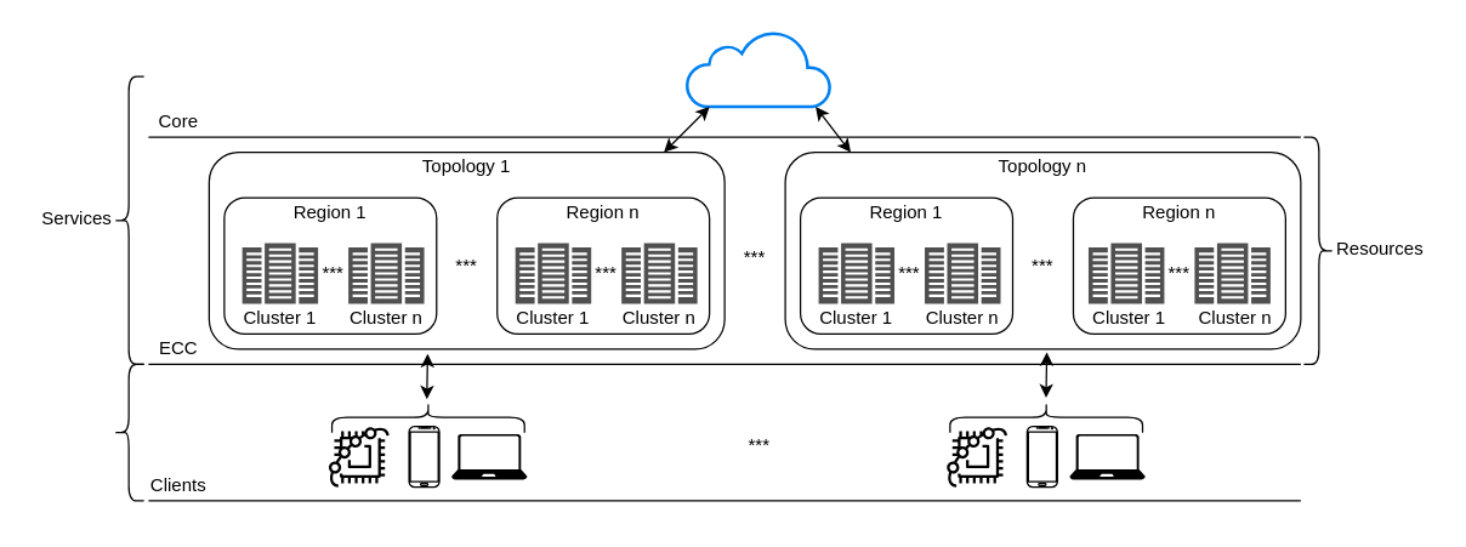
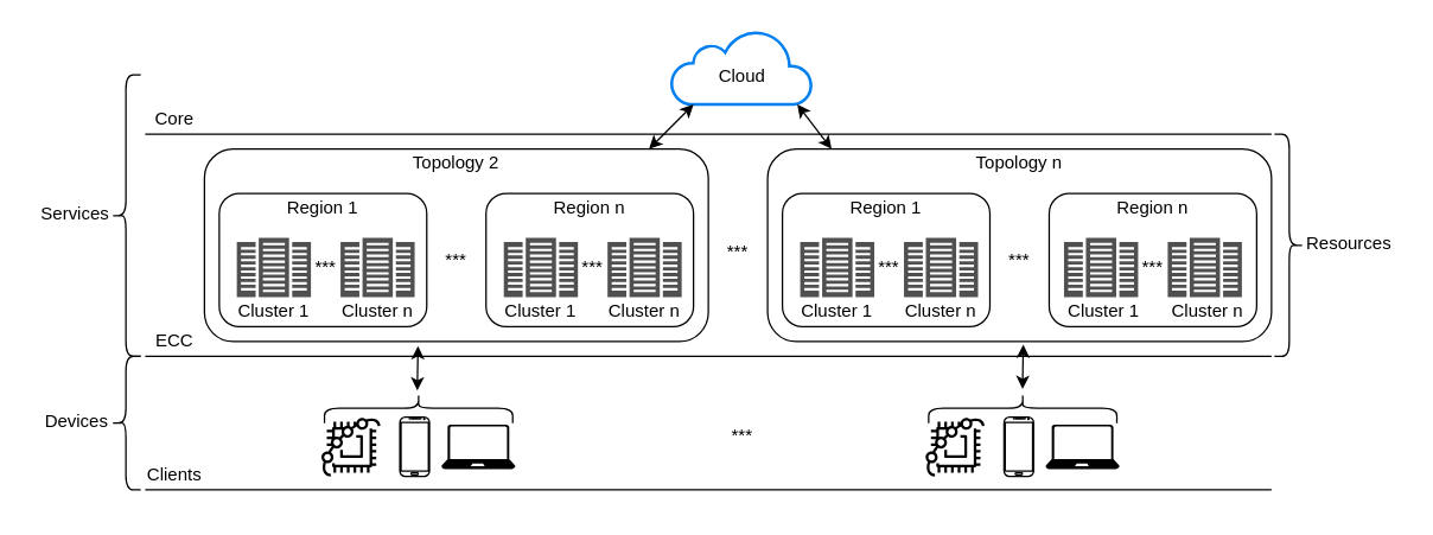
  <mxCell id="0" />
  <mxCell id="1" parent="0" />
  <mxCell id="2" value="" style="html=1;verticalLabelPosition=bottom;align=center;labelBackgroundColor=#ffffff;verticalAlign=middle;strokeWidth=2;strokeColor=#0080F0;shadow=0;dashed=0;shape=mxgraph.ios7.icons.cloud;" vertex="1" parent="1"><mxGeometry x="452" y="20" width="95" height="50" as="geometry" /></mxCell>
+ <mxCell id="3" value="Cloud" style="text;html=1;strokeColor=none;fillColor=none;align=center;verticalAlign=middle;whiteSpace=wrap;rounded=0;" vertex="1" parent="1"><mxGeometry x="479.5" y="43.5" width="40" height="15" as="geometry" /></mxCell>
  <mxCell id="4" value="" style="endArrow=none;html=1;" edge="1" parent="1"><mxGeometry width="50" height="50" relative="1" as="geometry"><mxPoint x="97" y="90" as="sourcePoint" /><mxPoint x="857" y="90" as="targetPoint" /><Array as="points"><mxPoint x="342" y="90" /></Array></mxGeometry></mxCell>
  <mxCell id="5" value="" style="rounded=1;whiteSpace=wrap;html=1;verticalAlign=middle;" vertex="1" parent="1"><mxGeometry x="137" y="100" width="340" height="130" as="geometry" /></mxCell>
  <mxCell id="6" value="" style="rounded=1;whiteSpace=wrap;html=1;verticalAlign=middle;" vertex="1" parent="1"><mxGeometry x="147" y="130" width="140" height="90" as="geometry" /></mxCell>
  <mxCell id="7" value="Cluster 1" style="text;html=1;strokeColor=none;fillColor=none;align=center;verticalAlign=middle;whiteSpace=wrap;rounded=0;" vertex="1" parent="1"><mxGeometry x="153.84" y="200" width="60" height="20" as="geometry" /></mxCell>
  <mxCell id="8" value="Cluster n" style="text;html=1;strokeColor=none;fillColor=none;align=center;verticalAlign=middle;whiteSpace=wrap;rounded=0;" vertex="1" parent="1"><mxGeometry x="223.84" y="200" width="60" height="20" as="geometry" /></mxCell>
  <mxCell id="9" value="Region 1" style="text;html=1;strokeColor=none;fillColor=none;align=center;verticalAlign=middle;whiteSpace=wrap;rounded=0;" vertex="1" parent="1"><mxGeometry x="187" y="130" width="60" height="20" as="geometry" /></mxCell>
  <mxCell id="10" value="***" style="text;html=1;strokeColor=none;fillColor=none;align=center;verticalAlign=middle;whiteSpace=wrap;rounded=0;" vertex="1" parent="1"><mxGeometry x="199" y="170" width="40" height="20" as="geometry" /></mxCell>
- <mxCell id="11" value="Topology 1" style="text;html=1;strokeColor=none;fillColor=none;align=center;verticalAlign=middle;whiteSpace=wrap;rounded=0;" vertex="1" parent="1"><mxGeometry x="267" y="100" width="80" height="20" as="geometry" /></mxCell>
+ <mxCell id="11" value="Topology 2" style="text;html=1;strokeColor=none;fillColor=none;align=center;verticalAlign=middle;whiteSpace=wrap;rounded=0;" vertex="1" parent="1"><mxGeometry x="267" y="100" width="80" height="20" as="geometry" /></mxCell>
  <mxCell id="12" value="" style="rounded=1;whiteSpace=wrap;html=1;verticalAlign=middle;" vertex="1" parent="1"><mxGeometry x="327" y="130" width="140" height="90" as="geometry" /></mxCell>
  <mxCell id="13" value="Cluster 1" style="text;html=1;strokeColor=none;fillColor=none;align=center;verticalAlign=middle;whiteSpace=wrap;rounded=0;" vertex="1" parent="1"><mxGeometry x="333.84" y="200" width="60" height="20" as="geometry" /></mxCell>
  <mxCell id="14" value="Cluster n" style="text;html=1;strokeColor=none;fillColor=none;align=center;verticalAlign=middle;whiteSpace=wrap;rounded=0;" vertex="1" parent="1"><mxGeometry x="403.84" y="200" width="60" height="20" as="geometry" /></mxCell>
  <mxCell id="15" value="Region n" style="text;html=1;strokeColor=none;fillColor=none;align=center;verticalAlign=middle;whiteSpace=wrap;rounded=0;" vertex="1" parent="1"><mxGeometry x="367" y="130" width="60" height="20" as="geometry" /></mxCell>
  <mxCell id="16" value="***" style="text;html=1;strokeColor=none;fillColor=none;align=center;verticalAlign=middle;whiteSpace=wrap;rounded=0;" vertex="1" parent="1"><mxGeometry x="287" y="165" width="40" height="20" as="geometry" /></mxCell>
  <mxCell id="17" value="" style="rounded=1;whiteSpace=wrap;html=1;verticalAlign=middle;" vertex="1" parent="1"><mxGeometry x="517" y="100" width="340" height="130" as="geometry" /></mxCell>
  <mxCell id="18" value="" style="rounded=1;whiteSpace=wrap;html=1;verticalAlign=middle;" vertex="1" parent="1"><mxGeometry x="527" y="130" width="140" height="90" as="geometry" /></mxCell>
  <mxCell id="19" value="Cluster 1" style="text;html=1;strokeColor=none;fillColor=none;align=center;verticalAlign=middle;whiteSpace=wrap;rounded=0;" vertex="1" parent="1"><mxGeometry x="533.84" y="200" width="60" height="20" as="geometry" /></mxCell>
  <mxCell id="20" value="Cluster n" style="text;html=1;strokeColor=none;fillColor=none;align=center;verticalAlign=middle;whiteSpace=wrap;rounded=0;" vertex="1" parent="1"><mxGeometry x="603.84" y="200" width="60" height="20" as="geometry" /></mxCell>
  <mxCell id="21" value="Region 1" style="text;html=1;strokeColor=none;fillColor=none;align=center;verticalAlign=middle;whiteSpace=wrap;rounded=0;" vertex="1" parent="1"><mxGeometry x="567" y="130" width="60" height="20" as="geometry" /></mxCell>
  <mxCell id="22" value="Topology n" style="text;html=1;strokeColor=none;fillColor=none;align=center;verticalAlign=middle;whiteSpace=wrap;rounded=0;" vertex="1" parent="1"><mxGeometry x="647" y="100" width="80" height="20" as="geometry" /></mxCell>
  <mxCell id="23" value="" style="rounded=1;whiteSpace=wrap;html=1;verticalAlign=middle;" vertex="1" parent="1"><mxGeometry x="707" y="130" width="140" height="90" as="geometry" /></mxCell>
  <mxCell id="24" value="Cluster 1" style="text;html=1;strokeColor=none;fillColor=none;align=center;verticalAlign=middle;whiteSpace=wrap;rounded=0;" vertex="1" parent="1"><mxGeometry x="713.84" y="200" width="60" height="20" as="geometry" /></mxCell>
  <mxCell id="25" value="Cluster n" style="text;html=1;strokeColor=none;fillColor=none;align=center;verticalAlign=middle;whiteSpace=wrap;rounded=0;" vertex="1" parent="1"><mxGeometry x="783.84" y="200" width="60" height="20" as="geometry" /></mxCell>
  <mxCell id="26" value="Region n" style="text;html=1;strokeColor=none;fillColor=none;align=center;verticalAlign=middle;whiteSpace=wrap;rounded=0;" vertex="1" parent="1"><mxGeometry x="747" y="130" width="60" height="20" as="geometry" /></mxCell>
  <mxCell id="27" value="***" style="text;html=1;strokeColor=none;fillColor=none;align=center;verticalAlign=middle;whiteSpace=wrap;rounded=0;" vertex="1" parent="1"><mxGeometry x="667" y="165" width="40" height="20" as="geometry" /></mxCell>
  <mxCell id="28" value="***" style="text;html=1;strokeColor=none;fillColor=none;align=center;verticalAlign=middle;whiteSpace=wrap;rounded=0;" vertex="1" parent="1"><mxGeometry x="477" y="160" width="40" height="20" as="geometry" /></mxCell>
  <mxCell id="29" value="" style="endArrow=none;html=1;" edge="1" parent="1"><mxGeometry width="50" height="50" relative="1" as="geometry"><mxPoint x="97" y="240" as="sourcePoint" /><mxPoint x="857" y="240" as="targetPoint" /><Array as="points"><mxPoint x="342" y="240" /></Array></mxGeometry></mxCell>
  <mxCell id="30" value="" style="verticalLabelPosition=bottom;verticalAlign=top;html=1;shadow=0;dashed=0;strokeWidth=1;shape=mxgraph.android.phone2;rounded=1;" vertex="1" parent="1"><mxGeometry x="268.84" y="281" width="20" height="40" as="geometry" /></mxCell>
  <mxCell id="31" value="" style="aspect=fixed;pointerEvents=1;shadow=0;dashed=0;html=1;strokeColor=none;labelPosition=center;verticalLabelPosition=bottom;verticalAlign=top;align=center;shape=mxgraph.azure.laptop;rounded=1;fillColor=#000000;" vertex="1" parent="1"><mxGeometry x="296.84" y="286" width="50" height="30" as="geometry" /></mxCell>
  <mxCell id="32" value="" style="endArrow=none;html=1;" edge="1" parent="1"><mxGeometry width="50" height="50" relative="1" as="geometry"><mxPoint x="97" y="330" as="sourcePoint" /><mxPoint x="857" y="330" as="targetPoint" /><Array as="points"><mxPoint x="342" y="330" /></Array></mxGeometry></mxCell>
  <mxCell id="33" value="" style="endArrow=classic;startArrow=classic;html=1;" edge="1" parent="1"><mxGeometry width="50" height="50" relative="1" as="geometry"><mxPoint x="280.6" y="263" as="sourcePoint" /><mxPoint x="281.1" y="233" as="targetPoint" /></mxGeometry></mxCell>
  <mxCell id="34" value="" style="endArrow=classic;startArrow=classic;html=1;" edge="1" parent="1"><mxGeometry width="50" height="50" relative="1" as="geometry"><mxPoint x="689" y="262" as="sourcePoint" /><mxPoint x="689.5" y="232" as="targetPoint" /></mxGeometry></mxCell>
  <mxCell id="35" value="" style="endArrow=classic;startArrow=classic;html=1;" edge="1" parent="1"><mxGeometry width="50" height="50" relative="1" as="geometry"><mxPoint x="437" y="100" as="sourcePoint" /><mxPoint x="467" y="70" as="targetPoint" /></mxGeometry></mxCell>
  <mxCell id="36" value="" style="endArrow=classic;startArrow=classic;html=1;" edge="1" parent="1"><mxGeometry width="50" height="50" relative="1" as="geometry"><mxPoint x="560.16" y="100" as="sourcePoint" /><mxPoint x="537" y="70" as="targetPoint" /></mxGeometry></mxCell>
  <mxCell id="37" value="Core" style="text;html=1;strokeColor=none;fillColor=none;align=center;verticalAlign=middle;whiteSpace=wrap;rounded=0;" vertex="1" parent="1"><mxGeometry x="97" y="70" width="40" height="20" as="geometry" /></mxCell>
  <mxCell id="38" value="ECC" style="text;html=1;strokeColor=none;fillColor=none;align=center;verticalAlign=middle;whiteSpace=wrap;rounded=0;" vertex="1" parent="1"><mxGeometry x="97" y="220" width="40" height="20" as="geometry" /></mxCell>
  <mxCell id="39" value="Clients" style="text;html=1;strokeColor=none;fillColor=none;align=center;verticalAlign=middle;whiteSpace=wrap;rounded=0;" vertex="1" parent="1"><mxGeometry x="97" y="310" width="40" height="20" as="geometry" /></mxCell>
  <mxCell id="40" value="" style="shape=curlyBracket;whiteSpace=wrap;html=1;rounded=1;" vertex="1" parent="1"><mxGeometry x="74" y="50" width="20" height="190" as="geometry" /></mxCell>
  <mxCell id="41" value="" style="shape=curlyBracket;whiteSpace=wrap;html=1;rounded=1;" vertex="1" parent="1"><mxGeometry x="74" y="240" width="20" height="90" as="geometry" /></mxCell>
  <mxCell id="42" value="" style="shape=curlyBracket;whiteSpace=wrap;html=1;rounded=1;flipH=1;" vertex="1" parent="1"><mxGeometry x="859" y="90" width="20" height="150" as="geometry" /></mxCell>
  <mxCell id="43" value="" style="shape=curlyBracket;whiteSpace=wrap;html=1;rounded=1;flipH=1;rotation=-90;" vertex="1" parent="1"><mxGeometry x="271.5" y="211.5" width="20" height="127" as="geometry" /></mxCell>
  <mxCell id="44" value="Services" style="text;html=1;strokeColor=none;fillColor=none;align=center;verticalAlign=middle;whiteSpace=wrap;rounded=0;" vertex="1" parent="1"><mxGeometry x="20" y="134" width="60" height="20" as="geometry" /></mxCell>
+ <mxCell id="45" value="Devices" style="text;html=1;strokeColor=none;fillColor=none;align=center;verticalAlign=middle;whiteSpace=wrap;rounded=0;" vertex="1" parent="1"><mxGeometry x="31" y="274" width="40" height="20" as="geometry" /></mxCell>
  <mxCell id="46" value="Resources" style="text;html=1;strokeColor=none;fillColor=none;align=center;verticalAlign=middle;whiteSpace=wrap;rounded=0;" vertex="1" parent="1"><mxGeometry x="875" y="154" width="69" height="20" as="geometry" /></mxCell>
  <mxCell id="47" value="" style="pointerEvents=1;shadow=0;dashed=0;html=1;strokeColor=none;fillColor=#505050;labelPosition=center;verticalLabelPosition=bottom;verticalAlign=top;outlineConnect=0;align=center;shape=mxgraph.office.servers.datacenter;" vertex="1" parent="1"><mxGeometry x="158.84" y="160" width="50" height="40" as="geometry" /></mxCell>
  <mxCell id="48" value="" style="pointerEvents=1;shadow=0;dashed=0;html=1;strokeColor=none;fillColor=#505050;labelPosition=center;verticalLabelPosition=bottom;verticalAlign=top;outlineConnect=0;align=center;shape=mxgraph.office.servers.datacenter;" vertex="1" parent="1"><mxGeometry x="228.84" y="160" width="50" height="40" as="geometry" /></mxCell>
  <mxCell id="49" value="***" style="text;html=1;strokeColor=none;fillColor=none;align=center;verticalAlign=middle;whiteSpace=wrap;rounded=0;" vertex="1" parent="1"><mxGeometry x="379.16" y="170" width="40" height="20" as="geometry" /></mxCell>
  <mxCell id="50" value="" style="pointerEvents=1;shadow=0;dashed=0;html=1;strokeColor=none;fillColor=#505050;labelPosition=center;verticalLabelPosition=bottom;verticalAlign=top;outlineConnect=0;align=center;shape=mxgraph.office.servers.datacenter;" vertex="1" parent="1"><mxGeometry x="339" y="160" width="50" height="40" as="geometry" /></mxCell>
  <mxCell id="51" value="" style="pointerEvents=1;shadow=0;dashed=0;html=1;strokeColor=none;fillColor=#505050;labelPosition=center;verticalLabelPosition=bottom;verticalAlign=top;outlineConnect=0;align=center;shape=mxgraph.office.servers.datacenter;" vertex="1" parent="1"><mxGeometry x="409" y="160" width="50" height="40" as="geometry" /></mxCell>
  <mxCell id="52" value="***" style="text;html=1;strokeColor=none;fillColor=none;align=center;verticalAlign=middle;whiteSpace=wrap;rounded=0;" vertex="1" parent="1"><mxGeometry x="579.16" y="170" width="40" height="20" as="geometry" /></mxCell>
  <mxCell id="53" value="" style="pointerEvents=1;shadow=0;dashed=0;html=1;strokeColor=none;fillColor=#505050;labelPosition=center;verticalLabelPosition=bottom;verticalAlign=top;outlineConnect=0;align=center;shape=mxgraph.office.servers.datacenter;" vertex="1" parent="1"><mxGeometry x="539" y="160" width="50" height="40" as="geometry" /></mxCell>
  <mxCell id="54" value="" style="pointerEvents=1;shadow=0;dashed=0;html=1;strokeColor=none;fillColor=#505050;labelPosition=center;verticalLabelPosition=bottom;verticalAlign=top;outlineConnect=0;align=center;shape=mxgraph.office.servers.datacenter;" vertex="1" parent="1"><mxGeometry x="609" y="160" width="50" height="40" as="geometry" /></mxCell>
  <mxCell id="55" value="***" style="text;html=1;strokeColor=none;fillColor=none;align=center;verticalAlign=middle;whiteSpace=wrap;rounded=0;" vertex="1" parent="1"><mxGeometry x="757.16" y="170" width="40" height="20" as="geometry" /></mxCell>
  <mxCell id="56" value="" style="pointerEvents=1;shadow=0;dashed=0;html=1;strokeColor=none;fillColor=#505050;labelPosition=center;verticalLabelPosition=bottom;verticalAlign=top;outlineConnect=0;align=center;shape=mxgraph.office.servers.datacenter;" vertex="1" parent="1"><mxGeometry x="717" y="160" width="50" height="40" as="geometry" /></mxCell>
  <mxCell id="57" value="" style="pointerEvents=1;shadow=0;dashed=0;html=1;strokeColor=none;fillColor=#505050;labelPosition=center;verticalLabelPosition=bottom;verticalAlign=top;outlineConnect=0;align=center;shape=mxgraph.office.servers.datacenter;" vertex="1" parent="1"><mxGeometry x="787" y="160" width="50" height="40" as="geometry" /></mxCell>
  <mxCell id="58" value="" style="outlineConnect=0;fontColor=#232F3E;gradientColor=none;strokeColor=none;dashed=0;verticalLabelPosition=bottom;verticalAlign=top;align=center;html=1;fontSize=12;fontStyle=0;aspect=fixed;pointerEvents=1;shape=mxgraph.aws4.braket_chip;fillColor=#000000;" vertex="1" parent="1"><mxGeometry x="215.84" y="281" width="40" height="40" as="geometry" /></mxCell>
  <mxCell id="59" value="" style="verticalLabelPosition=bottom;verticalAlign=top;html=1;shadow=0;dashed=0;strokeWidth=1;shape=mxgraph.android.phone2;rounded=1;" vertex="1" parent="1"><mxGeometry x="676.5" y="281" width="20" height="40" as="geometry" /></mxCell>
  <mxCell id="60" value="" style="aspect=fixed;pointerEvents=1;shadow=0;dashed=0;html=1;strokeColor=none;labelPosition=center;verticalLabelPosition=bottom;verticalAlign=top;align=center;shape=mxgraph.azure.laptop;rounded=1;fillColor=#000000;" vertex="1" parent="1"><mxGeometry x="704.5" y="286" width="50" height="30" as="geometry" /></mxCell>
  <mxCell id="61" value="" style="shape=curlyBracket;whiteSpace=wrap;html=1;rounded=1;flipH=1;rotation=-90;" vertex="1" parent="1"><mxGeometry x="679.16" y="211.5" width="20" height="127" as="geometry" /></mxCell>
  <mxCell id="62" value="" style="outlineConnect=0;fontColor=#232F3E;gradientColor=none;strokeColor=none;dashed=0;verticalLabelPosition=bottom;verticalAlign=top;align=center;html=1;fontSize=12;fontStyle=0;aspect=fixed;pointerEvents=1;shape=mxgraph.aws4.braket_chip;fillColor=#000000;" vertex="1" parent="1"><mxGeometry x="623.5" y="281" width="40" height="40" as="geometry" /></mxCell>
  <mxCell id="63" value="***" style="text;html=1;strokeColor=none;fillColor=none;align=center;verticalAlign=middle;whiteSpace=wrap;rounded=0;" vertex="1" parent="1"><mxGeometry x="479.5" y="284" width="40" height="20" as="geometry" /></mxCell>
